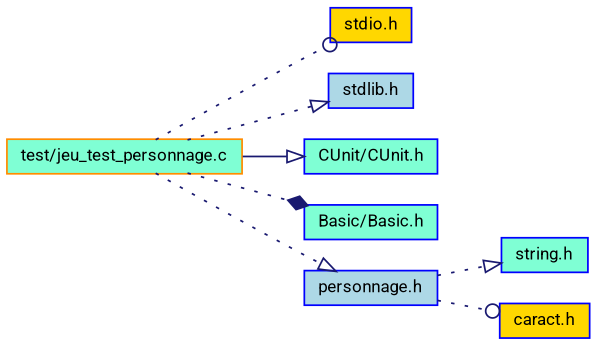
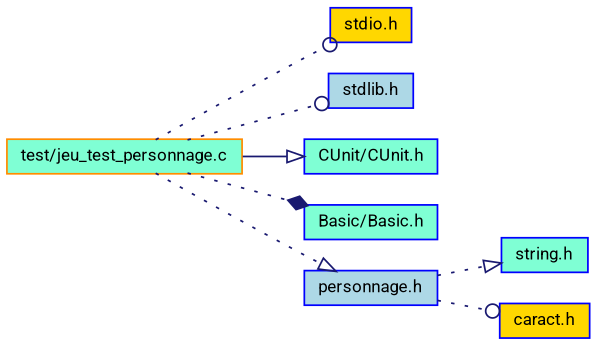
  digraph {
    fontname=Roboto
    rankdir=LR
    node [color=blue fillcolor=aquamarine fontname=Roboto fontsize=10 shape=record style=filled]
    edge [arrowhead=odot color=midnightblue fontname=Roboto fontsize=10 labelfontname=Helvetica labelfontsize=10 style=dotted]
    n1 [color=darkorange fontcolor=black height=0.2 label="test/jeu_test_personnage.c" width=0.4]
    n2 [fillcolor=gold height=0.2 label="stdio.h" width=0.4]
    n3 [fillcolor=lightblue height=0.2 label="stdlib.h" width=0.4]
    n4 [height=0.2 label="CUnit/CUnit.h" width=0.4]
    n5 [height=0.2 label="Basic/Basic.h" width=0.4]
    n6 [fillcolor=lightblue height=0.2 label="personnage.h" width=0.4]
    n7 [height=0.2 label="string.h" width=0.4]
    n8 [fillcolor=gold height=0.2 label="caract.h" width=0.4]
    n1 -> n2
-   n1 -> n3 [arrowhead=onormal]
+   n1 -> n3
    n1 -> n4 [arrowhead=onormal style=solid]
    n1 -> n5 [arrowhead=diamond]
    n1 -> n6 [arrowhead=onormal]
    n6 -> n7 [arrowhead=onormal]
    n6 -> n8
  }
